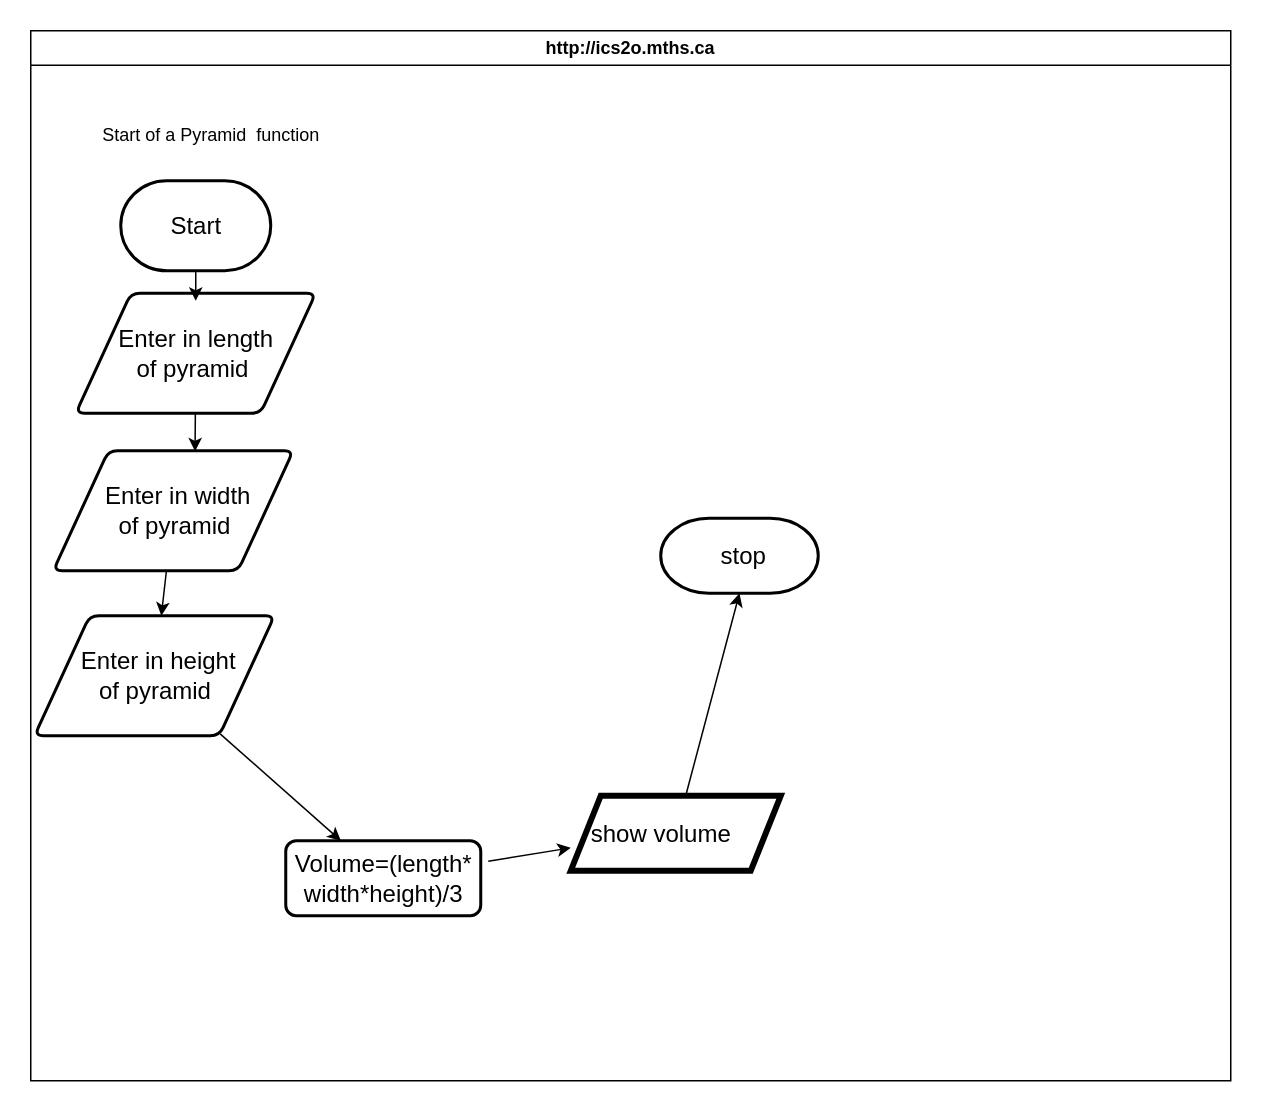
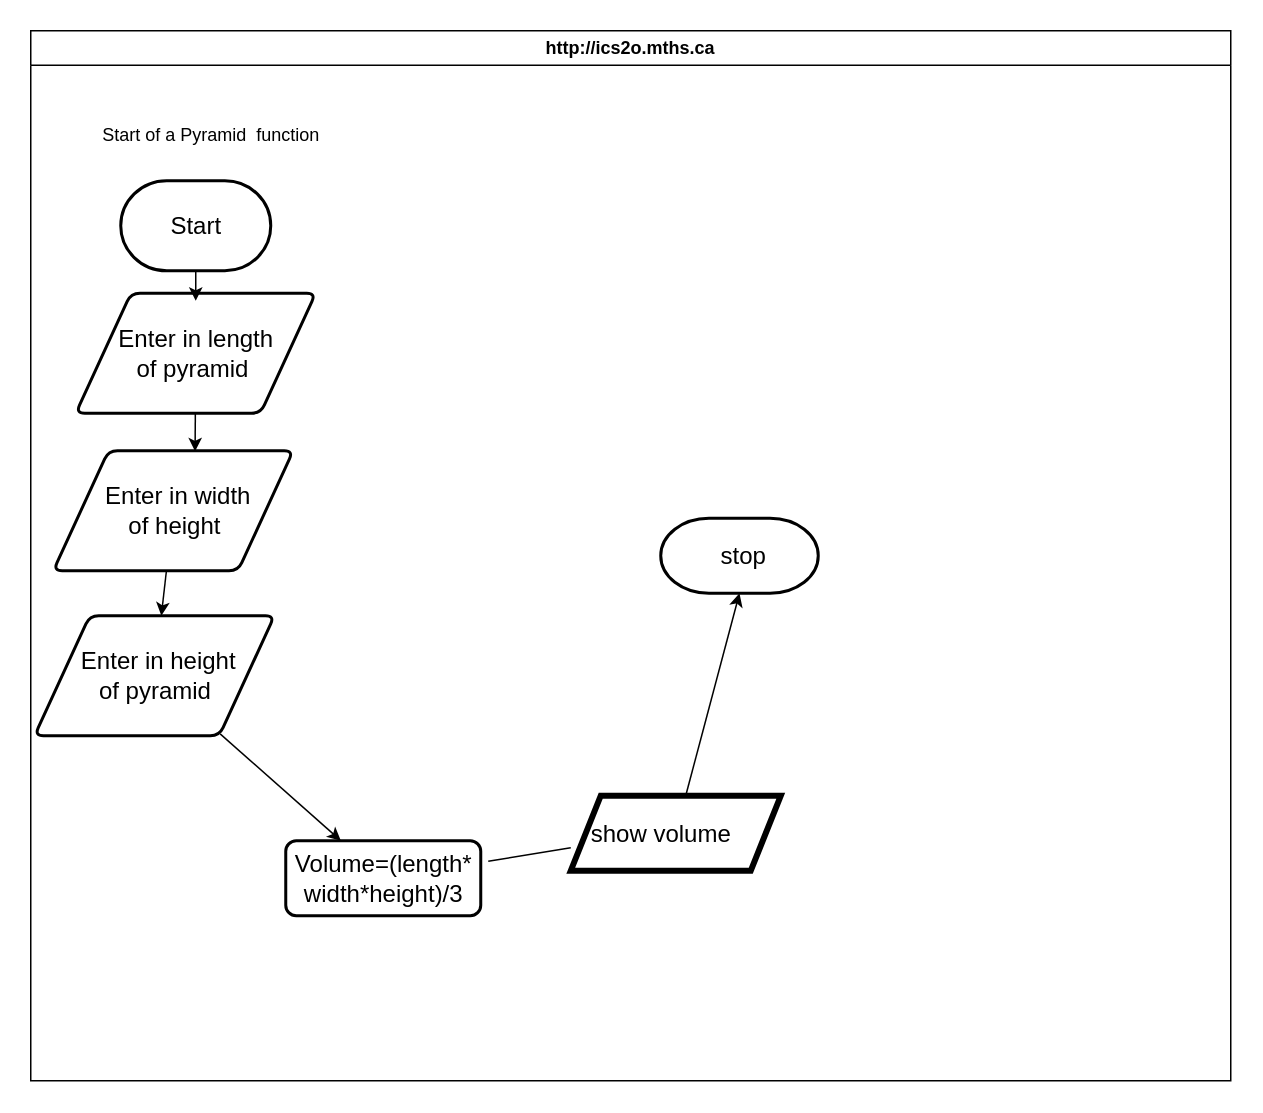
  <mxCell id="0" />
  <mxCell id="1" parent="0" />
  <mxCell id="2" value="http://ics2o.mths.ca" style="swimlane;whiteSpace=wrap;html=1;fontStyle=1" parent="1" vertex="1"><mxGeometry y="20" width="800" height="700" as="geometry" x="20" /></mxCell>
  <mxCell id="3" value="" style="strokeWidth=2;html=1;shape=mxgraph.flowchart.terminator;whiteSpace=wrap;" vertex="1" parent="2"><mxGeometry x="60" y="100" width="100" height="60" as="geometry" /></mxCell>
  <mxCell id="4" value="Start of a Pyramid&amp;nbsp; function" style="text;html=1;align=center;verticalAlign=middle;resizable=0;points=[];autosize=1;strokeColor=none;fillColor=none;" vertex="1" parent="2"><mxGeometry x="30" y="55" width="180" height="30" as="geometry" /></mxCell>
  <mxCell id="5" value="Start" style="text;html=1;align=center;verticalAlign=middle;resizable=0;points=[];autosize=1;strokeColor=none;fillColor=none;strokeWidth=4;fontSize=16;" vertex="1" parent="2"><mxGeometry x="80" y="115" width="60" height="30" as="geometry" /></mxCell>
  <mxCell id="6" style="edgeStyle=none;html=1;entryX=0.591;entryY=0.005;entryDx=0;entryDy=0;entryPerimeter=0;fontSize=16;" edge="1" parent="2" source="7" target="15"><mxGeometry relative="1" as="geometry" /></mxCell>
  <mxCell id="7" value="" style="shape=parallelogram;html=1;strokeWidth=2;perimeter=parallelogramPerimeter;whiteSpace=wrap;rounded=1;arcSize=12;size=0.23;fontSize=16;" vertex="1" parent="2"><mxGeometry x="30" y="175" width="160" height="80" as="geometry" /></mxCell>
  <mxCell id="8" value="Enter in length&lt;br&gt;of pyramid&amp;nbsp;" style="text;html=1;align=center;verticalAlign=middle;resizable=0;points=[];autosize=1;strokeColor=none;fillColor=none;fontSize=16;" vertex="1" parent="2"><mxGeometry x="45" y="190" width="130" height="50" as="geometry" /></mxCell>
  <mxCell id="9" style="edgeStyle=none;html=1;fontSize=16;" edge="1" parent="2" source="3"><mxGeometry relative="1" as="geometry"><mxPoint x="110" y="180" as="targetPoint" /></mxGeometry></mxCell>
  <mxCell id="10" value="" style="rounded=1;whiteSpace=wrap;html=1;absoluteArcSize=1;arcSize=14;strokeWidth=2;fontSize=16;" vertex="1" parent="2"><mxGeometry x="170" y="540" width="130" height="50" as="geometry" /></mxCell>
- <mxCell id="11" style="edgeStyle=none;html=1;fontSize=16;" edge="1" parent="2" source="12" target="22"><mxGeometry relative="1" as="geometry" /></mxCell>
+ <mxCell id="11" style="edgeStyle=none;html=1;fontSize=16;endArrow=none;" edge="1" parent="2" source="12" target="22"><mxGeometry relative="1" as="geometry" /></mxCell>
  <mxCell id="12" value="Volume=(length*&lt;br&gt;width*height)/3" style="text;html=1;align=center;verticalAlign=middle;resizable=0;points=[];autosize=1;strokeColor=none;fillColor=none;fontSize=16;" vertex="1" parent="2"><mxGeometry x="165" y="540" width="140" height="50" as="geometry" /></mxCell>
  <mxCell id="13" value="" style="strokeWidth=2;html=1;shape=mxgraph.flowchart.terminator;whiteSpace=wrap;fontSize=16;" vertex="1" parent="2"><mxGeometry x="420" y="325" width="105" height="50" as="geometry" /></mxCell>
  <mxCell id="14" value="&lt;font style=&quot;font-size: 16px;&quot;&gt;stop&lt;/font&gt;" style="text;html=1;align=center;verticalAlign=middle;resizable=0;points=[];autosize=1;strokeColor=none;fillColor=none;fontSize=16;" vertex="1" parent="2"><mxGeometry x="450" y="335" width="50" height="30" as="geometry" /></mxCell>
  <mxCell id="15" value="" style="shape=parallelogram;html=1;strokeWidth=2;perimeter=parallelogramPerimeter;whiteSpace=wrap;rounded=1;arcSize=12;size=0.23;fontSize=16;" vertex="1" parent="2"><mxGeometry x="15" y="280" width="160" height="80" as="geometry" /></mxCell>
  <mxCell id="16" style="edgeStyle=none;html=1;fontSize=16;" edge="1" parent="2" source="17" target="12"><mxGeometry relative="1" as="geometry" /></mxCell>
  <mxCell id="17" value="" style="shape=parallelogram;html=1;strokeWidth=2;perimeter=parallelogramPerimeter;whiteSpace=wrap;rounded=1;arcSize=12;size=0.23;fontSize=16;" vertex="1" parent="2"><mxGeometry x="2.5" y="390" width="160" height="80" as="geometry" /></mxCell>
- <mxCell id="18" value="Enter in width&lt;br&gt;of pyramid&amp;nbsp;" style="text;html=1;align=center;verticalAlign=middle;resizable=0;points=[];autosize=1;strokeColor=none;fillColor=none;fontSize=16;" vertex="1" parent="2"><mxGeometry x="37.5" y="295" width="120" height="50" as="geometry" /></mxCell>
+ <mxCell id="18" value="Enter in width&lt;br&gt;of height&amp;nbsp;" style="text;html=1;align=center;verticalAlign=middle;resizable=0;points=[];autosize=1;strokeColor=none;fillColor=none;fontSize=16;" vertex="1" parent="2"><mxGeometry x="37.5" y="295" width="120" height="50" as="geometry" /></mxCell>
  <mxCell id="19" value="Enter in height&lt;br&gt;of pyramid&amp;nbsp;" style="text;html=1;align=center;verticalAlign=middle;resizable=0;points=[];autosize=1;strokeColor=none;fillColor=none;fontSize=16;" vertex="1" parent="2"><mxGeometry x="20" y="405" width="130" height="50" as="geometry" /></mxCell>
  <mxCell id="20" style="edgeStyle=none;html=1;fontSize=16;" edge="1" parent="2" source="15" target="17"><mxGeometry relative="1" as="geometry"><mxPoint x="35" y="490" as="targetPoint" /></mxGeometry></mxCell>
  <mxCell id="21" value="" style="shape=parallelogram;perimeter=parallelogramPerimeter;whiteSpace=wrap;html=1;fixedSize=1;strokeWidth=4;fontSize=16;" vertex="1" parent="2"><mxGeometry x="360" y="510" width="140" height="50" as="geometry" /></mxCell>
  <mxCell id="22" value="show volume" style="text;html=1;align=center;verticalAlign=middle;resizable=0;points=[];autosize=1;strokeColor=none;fillColor=none;fontSize=16;" vertex="1" parent="2"><mxGeometry x="360" y="520" width="120" height="30" as="geometry" /></mxCell>
  <mxCell id="23" style="edgeStyle=none;html=1;fontSize=16;entryX=0.5;entryY=1;entryDx=0;entryDy=0;entryPerimeter=0;" edge="1" parent="2" source="21" target="13"><mxGeometry relative="1" as="geometry"><mxPoint x="530" y="300" as="targetPoint" /></mxGeometry></mxCell>
